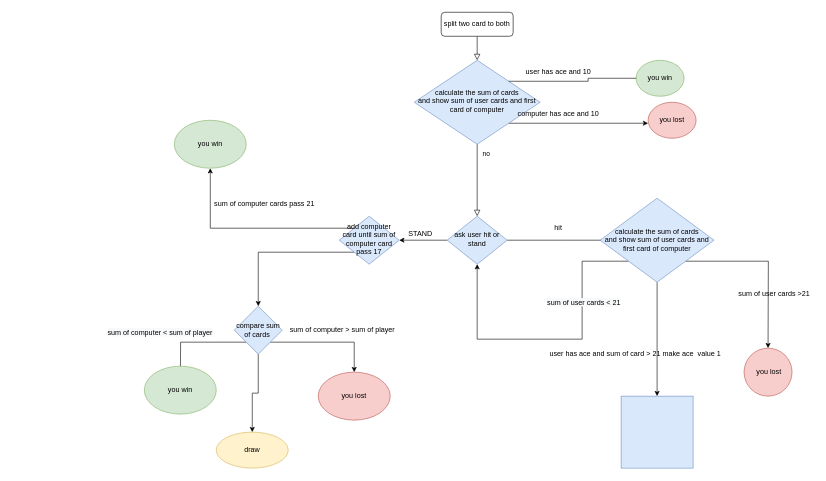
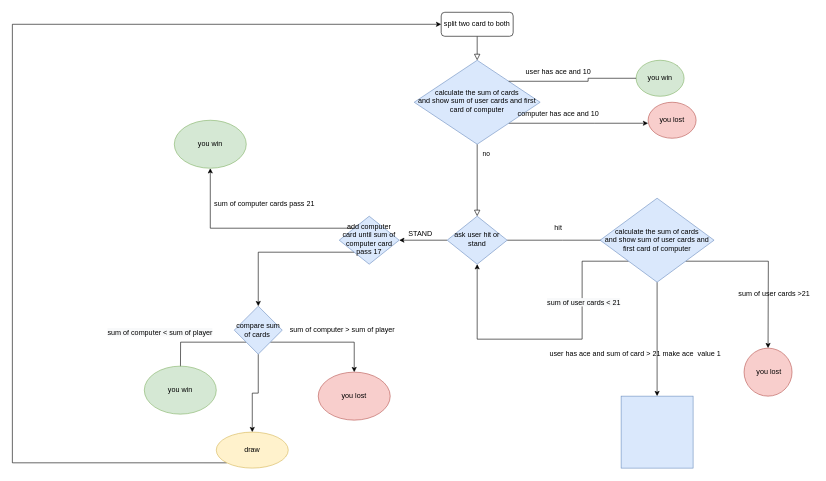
  <mxCell id="0" />
  <mxCell id="1" parent="0" />
  <mxCell id="2" value="" style="rounded=0;html=1;jettySize=auto;orthogonalLoop=1;fontSize=11;endArrow=block;endFill=0;endSize=8;strokeWidth=1;shadow=0;labelBackgroundColor=none;edgeStyle=orthogonalEdgeStyle;" parent="1" source="3" target="7" edge="1"><mxGeometry relative="1" as="geometry" /></mxCell>
  <mxCell id="3" value="split two card to both&lt;br&gt;" style="rounded=1;whiteSpace=wrap;html=1;fontSize=12;glass=0;strokeWidth=1;shadow=0;" parent="1" vertex="1"><mxGeometry x="735" y="20" width="120" height="40" as="geometry" /></mxCell>
  <mxCell id="4" value="no" style="rounded=0;html=1;jettySize=auto;orthogonalLoop=1;fontSize=11;endArrow=block;endFill=0;endSize=8;strokeWidth=1;shadow=0;labelBackgroundColor=none;edgeStyle=orthogonalEdgeStyle;" parent="1" source="7" target="10" edge="1"><mxGeometry x="-0.733" y="15" relative="1" as="geometry"><mxPoint as="offset" /></mxGeometry></mxCell>
  <mxCell id="5" style="edgeStyle=orthogonalEdgeStyle;rounded=0;orthogonalLoop=1;jettySize=auto;html=1;exitX=1;exitY=0;exitDx=0;exitDy=0;startArrow=none;" edge="1" parent="1" source="12"><mxGeometry relative="1" as="geometry"><mxPoint x="1080" y="135" as="targetPoint" /><Array as="points"><mxPoint x="1080" y="135" /></Array></mxGeometry></mxCell>
  <mxCell id="6" style="edgeStyle=orthogonalEdgeStyle;rounded=0;orthogonalLoop=1;jettySize=auto;html=1;exitX=1;exitY=1;exitDx=0;exitDy=0;" edge="1" parent="1" source="7"><mxGeometry relative="1" as="geometry"><mxPoint x="1080" y="205" as="targetPoint" /></mxGeometry></mxCell>
  <mxCell id="7" value="calculate the sum of cards&lt;br&gt;and show sum of user cards and first card of computer" style="rhombus;whiteSpace=wrap;html=1;shadow=0;fontFamily=Helvetica;fontSize=12;align=center;strokeWidth=1;spacing=6;spacingTop=-4;fillColor=#dae8fc;strokeColor=#6c8ebf;" parent="1" vertex="1"><mxGeometry x="690" y="100" width="210" height="140" as="geometry" /></mxCell>
  <mxCell id="8" style="edgeStyle=orthogonalEdgeStyle;rounded=0;orthogonalLoop=1;jettySize=auto;html=1;exitX=1;exitY=0.5;exitDx=0;exitDy=0;" edge="1" parent="1" source="10"><mxGeometry relative="1" as="geometry"><mxPoint x="1030" y="400" as="targetPoint" /></mxGeometry></mxCell>
  <mxCell id="9" value="" style="edgeStyle=orthogonalEdgeStyle;rounded=0;orthogonalLoop=1;jettySize=auto;html=1;" edge="1" parent="1" source="10" target="26"><mxGeometry relative="1" as="geometry" /></mxCell>
  <mxCell id="10" value="ask user hit or stand" style="rhombus;whiteSpace=wrap;html=1;shadow=0;fontFamily=Helvetica;fontSize=12;align=center;strokeWidth=1;spacing=6;spacingTop=-4;fillColor=#dae8fc;strokeColor=#6c8ebf;" parent="1" vertex="1"><mxGeometry x="745" y="360" width="100" height="80" as="geometry" /></mxCell>
  <mxCell id="11" value="user has ace and 10" style="text;html=1;align=center;verticalAlign=middle;resizable=0;points=[];autosize=1;strokeColor=none;fillColor=none;" vertex="1" parent="1"><mxGeometry x="870" y="110" width="120" height="20" as="geometry" /></mxCell>
  <mxCell id="12" value="you win" style="ellipse;whiteSpace=wrap;html=1;fillColor=#d5e8d4;strokeColor=#82b366;" vertex="1" parent="1"><mxGeometry x="1060" y="100" width="80" height="60" as="geometry" /></mxCell>
  <mxCell id="13" value="" style="edgeStyle=orthogonalEdgeStyle;rounded=0;orthogonalLoop=1;jettySize=auto;html=1;exitX=1;exitY=0;exitDx=0;exitDy=0;endArrow=none;" edge="1" parent="1" source="7" target="12"><mxGeometry relative="1" as="geometry"><mxPoint x="1080" y="135" as="targetPoint" /><mxPoint x="847.5" y="135" as="sourcePoint" /><Array as="points" /></mxGeometry></mxCell>
  <mxCell id="14" value="you lost" style="ellipse;whiteSpace=wrap;html=1;fillColor=#f8cecc;strokeColor=#b85450;" vertex="1" parent="1"><mxGeometry x="1080" y="170" width="80" height="60" as="geometry" /></mxCell>
  <mxCell id="15" value="computer has ace and 10" style="text;html=1;align=center;verticalAlign=middle;resizable=0;points=[];autosize=1;strokeColor=none;fillColor=none;" vertex="1" parent="1"><mxGeometry x="855" y="180" width="150" height="20" as="geometry" /></mxCell>
  <mxCell id="16" value="hit" style="text;html=1;align=center;verticalAlign=middle;resizable=0;points=[];autosize=1;strokeColor=none;fillColor=none;" vertex="1" parent="1"><mxGeometry x="915" y="370" width="30" height="20" as="geometry" /></mxCell>
  <mxCell id="17" style="edgeStyle=orthogonalEdgeStyle;rounded=0;orthogonalLoop=1;jettySize=auto;html=1;exitX=0;exitY=1;exitDx=0;exitDy=0;entryX=0.5;entryY=1;entryDx=0;entryDy=0;" edge="1" parent="1" source="20" target="10"><mxGeometry relative="1" as="geometry"><mxPoint x="965" y="660" as="targetPoint" /><Array as="points"><mxPoint x="970" y="435" /><mxPoint x="970" y="565" /><mxPoint x="795" y="565" /></Array></mxGeometry></mxCell>
  <mxCell id="18" style="edgeStyle=orthogonalEdgeStyle;rounded=0;orthogonalLoop=1;jettySize=auto;html=1;exitX=1;exitY=1;exitDx=0;exitDy=0;" edge="1" parent="1" source="20"><mxGeometry relative="1" as="geometry"><mxPoint x="1280" y="580" as="targetPoint" /></mxGeometry></mxCell>
  <mxCell id="19" value="" style="edgeStyle=orthogonalEdgeStyle;rounded=0;orthogonalLoop=1;jettySize=auto;html=1;" edge="1" parent="1" source="20" target="40"><mxGeometry relative="1" as="geometry" /></mxCell>
  <mxCell id="20" value="&lt;span&gt;calculate the sum of cards&lt;/span&gt;&lt;br&gt;&lt;span&gt;and show sum of user cards and first card of computer&lt;/span&gt;" style="rhombus;whiteSpace=wrap;html=1;fillColor=#dae8fc;strokeColor=#6c8ebf;" vertex="1" parent="1"><mxGeometry x="1000" y="330" width="190" height="140" as="geometry" /></mxCell>
  <mxCell id="21" value="&amp;nbsp;you lost" style="ellipse;whiteSpace=wrap;html=1;aspect=fixed;fillColor=#f8cecc;strokeColor=#b85450;" vertex="1" parent="1"><mxGeometry x="1240" y="580" width="80" height="80" as="geometry" /></mxCell>
  <mxCell id="22" value="&lt;span&gt;sum of user cards &amp;gt;21&lt;/span&gt;" style="text;html=1;align=center;verticalAlign=middle;resizable=0;points=[];autosize=1;strokeColor=none;fillColor=none;" vertex="1" parent="1"><mxGeometry x="1225" y="480" width="130" height="20" as="geometry" /></mxCell>
  <mxCell id="23" value="&lt;span style=&quot;color: rgb(0 , 0 , 0) ; font-family: &amp;#34;helvetica&amp;#34; ; font-size: 12px ; font-style: normal ; font-weight: 400 ; letter-spacing: normal ; text-align: center ; text-indent: 0px ; text-transform: none ; word-spacing: 0px ; background-color: rgb(248 , 249 , 250) ; display: inline ; float: none&quot;&gt;sum of user cards &amp;lt; 21&lt;/span&gt;" style="text;whiteSpace=wrap;html=1;" vertex="1" parent="1"><mxGeometry x="910" y="490" width="140" height="30" as="geometry" /></mxCell>
  <mxCell id="24" style="edgeStyle=orthogonalEdgeStyle;rounded=0;orthogonalLoop=1;jettySize=auto;html=1;exitX=0;exitY=1;exitDx=0;exitDy=0;" edge="1" parent="1" source="26" target="33"><mxGeometry relative="1" as="geometry"><mxPoint x="430" y="550" as="targetPoint" /></mxGeometry></mxCell>
  <mxCell id="25" style="edgeStyle=orthogonalEdgeStyle;rounded=0;orthogonalLoop=1;jettySize=auto;html=1;exitX=0;exitY=0;exitDx=0;exitDy=0;" edge="1" parent="1" source="26" target="29"><mxGeometry relative="1" as="geometry"><mxPoint x="430" y="290" as="targetPoint" /></mxGeometry></mxCell>
  <mxCell id="26" value="add computer card until sum of computer card pass 17" style="rhombus;whiteSpace=wrap;html=1;shadow=0;fontFamily=Helvetica;fontSize=12;align=center;strokeWidth=1;spacing=6;spacingTop=-4;fillColor=#dae8fc;strokeColor=#6c8ebf;" vertex="1" parent="1"><mxGeometry x="565" y="360" width="100" height="80" as="geometry" /></mxCell>
  <mxCell id="27" value="STAND" style="text;html=1;align=center;verticalAlign=middle;resizable=0;points=[];autosize=1;strokeColor=none;fillColor=none;" vertex="1" parent="1"><mxGeometry x="670" y="380" width="60" height="20" as="geometry" /></mxCell>
  <mxCell id="28" value="sum of computer cards pass 21" style="text;html=1;align=center;verticalAlign=middle;resizable=0;points=[];autosize=1;strokeColor=none;fillColor=none;" vertex="1" parent="1"><mxGeometry x="350" y="330" width="180" height="20" as="geometry" /></mxCell>
  <mxCell id="29" value="you win" style="ellipse;whiteSpace=wrap;html=1;fillColor=#d5e8d4;strokeColor=#82b366;" vertex="1" parent="1"><mxGeometry x="290" y="200" width="120" height="80" as="geometry" /></mxCell>
  <mxCell id="30" style="edgeStyle=orthogonalEdgeStyle;rounded=0;orthogonalLoop=1;jettySize=auto;html=1;exitX=1;exitY=1;exitDx=0;exitDy=0;" edge="1" parent="1" source="33" target="35"><mxGeometry relative="1" as="geometry"><mxPoint x="600" y="660" as="targetPoint" /></mxGeometry></mxCell>
  <mxCell id="31" style="edgeStyle=orthogonalEdgeStyle;rounded=0;orthogonalLoop=1;jettySize=auto;html=1;exitX=0;exitY=1;exitDx=0;exitDy=0;" edge="1" parent="1" source="33"><mxGeometry relative="1" as="geometry"><mxPoint x="300" y="660" as="targetPoint" /></mxGeometry></mxCell>
  <mxCell id="32" value="" style="edgeStyle=orthogonalEdgeStyle;rounded=0;orthogonalLoop=1;jettySize=auto;html=1;" edge="1" parent="1" source="33" target="39"><mxGeometry relative="1" as="geometry" /></mxCell>
  <mxCell id="33" value="compare sum of cards&amp;nbsp;" style="rhombus;whiteSpace=wrap;html=1;fillColor=#dae8fc;strokeColor=#6c8ebf;" vertex="1" parent="1"><mxGeometry x="390" y="510" width="80" height="80" as="geometry" /></mxCell>
  <mxCell id="34" value="sum of computer &amp;gt; sum of player" style="text;html=1;align=center;verticalAlign=middle;resizable=0;points=[];autosize=1;strokeColor=none;fillColor=none;" vertex="1" parent="1"><mxGeometry x="475" y="540" width="190" height="20" as="geometry" /></mxCell>
  <mxCell id="35" value="you lost" style="ellipse;whiteSpace=wrap;html=1;fillColor=#f8cecc;strokeColor=#b85450;" vertex="1" parent="1"><mxGeometry x="530" y="620" width="120" height="80" as="geometry" /></mxCell>
  <mxCell id="36" value="&lt;span style=&quot;color: rgb(0 , 0 , 0) ; font-family: &amp;#34;helvetica&amp;#34; ; font-size: 12px ; font-style: normal ; font-weight: 400 ; letter-spacing: normal ; text-align: center ; text-indent: 0px ; text-transform: none ; word-spacing: 0px ; background-color: rgb(248 , 249 , 250) ; display: inline ; float: none&quot;&gt;sum of computer &amp;lt; sum of player&lt;/span&gt;" style="text;whiteSpace=wrap;html=1;" vertex="1" parent="1"><mxGeometry x="177" y="540" width="200" height="30" as="geometry" /></mxCell>
  <mxCell id="37" value="you win" style="ellipse;whiteSpace=wrap;html=1;fillColor=#d5e8d4;strokeColor=#82b366;" vertex="1" parent="1"><mxGeometry x="240" y="610" width="120" height="80" as="geometry" /></mxCell>
+ <mxCell id="38" style="edgeStyle=orthogonalEdgeStyle;rounded=0;orthogonalLoop=1;jettySize=auto;html=1;exitX=0;exitY=1;exitDx=0;exitDy=0;entryX=0;entryY=0.5;entryDx=0;entryDy=0;" edge="1" parent="1" source="39" target="3"><mxGeometry relative="1" as="geometry"><Array as="points"><mxPoint x="20" y="771" /><mxPoint x="20" y="40" /></Array></mxGeometry></mxCell>
  <mxCell id="39" value="draw" style="ellipse;whiteSpace=wrap;html=1;fillColor=#fff2cc;strokeColor=#d6b656;" vertex="1" parent="1"><mxGeometry x="360" y="720" width="120" height="60" as="geometry" /></mxCell>
  <mxCell id="40" value="" style="whiteSpace=wrap;html=1;fillColor=#dae8fc;strokeColor=#6c8ebf;" vertex="1" parent="1"><mxGeometry x="1035" y="660" width="120" height="120" as="geometry" /></mxCell>
  <mxCell id="41" value="user has ace and sum of card &amp;gt; 21 make ace&amp;nbsp; value 1&amp;nbsp;" style="text;html=1;align=center;verticalAlign=middle;resizable=0;points=[];autosize=1;strokeColor=none;fillColor=none;" vertex="1" parent="1"><mxGeometry x="910" y="580" width="300" height="20" as="geometry" /></mxCell>
